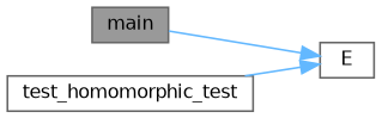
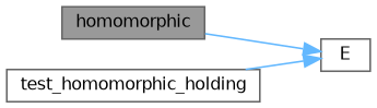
  digraph {
    rankdir=LR
    node [color=grey40 fillcolor=white fontname=Helvetica fontsize=10 shape=box style=filled]
    edge [color=steelblue1 fontname=Helvetica fontsize=10 labelfontname=Helvetica labelfontsize=10 style=solid]
-   n1 [color=gray40 fillcolor=grey60 fontcolor=black height=0.2 label=main width=0.4]
+   n1 [color=gray40 fillcolor=grey60 fontcolor=black height=0.2 label=homomorphic width=0.4]
    n2 [height=0.2 label=E width=0.4]
-   n3 [height=0.2 label=test_homomorphic_test width=0.4]
+   n3 [height=0.2 label=test_homomorphic_holding width=0.4]
    n1 -> n2
    n3 -> n2
  }
